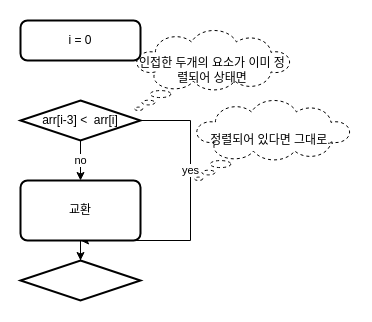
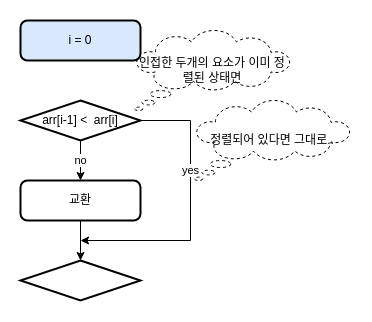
  <mxCell id="0" />
  <mxCell id="1" parent="0" />
- <mxCell id="2" value="인접한 두개의 요소가 이미 정렬되어 상태면" style="whiteSpace=wrap;html=1;shape=mxgraph.basic.cloud_callout;dashed=1;" vertex="1" parent="1"><mxGeometry x="134" y="30" width="156" height="80" as="geometry" /></mxCell>
- <mxCell id="3" value="i = 0" style="rounded=1;whiteSpace=wrap;html=1;absoluteArcSize=1;arcSize=14;strokeWidth=2;" parent="1" vertex="1"><mxGeometry x="20" y="20" width="120" height="40" as="geometry" /></mxCell>
+ <mxCell id="2" value="인접한 두개의 요소가 이미 정렬된 상태면" style="whiteSpace=wrap;html=1;shape=mxgraph.basic.cloud_callout;dashed=1;" vertex="1" parent="1"><mxGeometry x="134" y="30" width="156" height="80" as="geometry" /></mxCell>
+ <mxCell id="3" value="i = 0" style="rounded=1;whiteSpace=wrap;html=1;absoluteArcSize=1;arcSize=14;strokeWidth=2;fillColor=#dae8fc;" parent="1" vertex="1"><mxGeometry x="20" y="20" width="120" height="40" as="geometry" /></mxCell>
  <mxCell id="4" value="no" style="edgeStyle=orthogonalEdgeStyle;rounded=0;orthogonalLoop=1;jettySize=auto;html=1;" edge="1" parent="1" source="6" target="8"><mxGeometry relative="1" as="geometry" /></mxCell>
  <mxCell id="5" value="yes" style="edgeStyle=orthogonalEdgeStyle;rounded=0;orthogonalLoop=1;jettySize=auto;html=1;exitX=1;exitY=0.5;exitDx=0;exitDy=0;exitPerimeter=0;" edge="1" parent="1" source="6"><mxGeometry x="-0.286" relative="1" as="geometry"><mxPoint x="80" y="240" as="targetPoint" /><Array as="points"><mxPoint x="190" y="120" /><mxPoint x="190" y="240" /><mxPoint x="80" y="240" /></Array><mxPoint as="offset" /></mxGeometry></mxCell>
- <mxCell id="6" value="arr[i-3] &amp;lt;&amp;nbsp; arr[i]" style="strokeWidth=2;html=1;shape=mxgraph.flowchart.decision;whiteSpace=wrap;" vertex="1" parent="1"><mxGeometry x="20" y="100" width="120" height="40" as="geometry" /></mxCell>
+ <mxCell id="6" value="arr[i-1] &amp;lt;&amp;nbsp; arr[i]" style="strokeWidth=2;html=1;shape=mxgraph.flowchart.decision;whiteSpace=wrap;" vertex="1" parent="1"><mxGeometry x="20" y="100" width="120" height="40" as="geometry" /></mxCell>
  <mxCell id="7" value="" style="edgeStyle=orthogonalEdgeStyle;rounded=0;orthogonalLoop=1;jettySize=auto;html=1;" edge="1" parent="1" source="8" target="9"><mxGeometry relative="1" as="geometry" /></mxCell>
- <mxCell id="8" value="교환" style="rounded=1;whiteSpace=wrap;html=1;absoluteArcSize=1;arcSize=14;strokeWidth=2;" vertex="1" parent="1"><mxGeometry x="20" y="180" width="120" height="60" as="geometry" /></mxCell>
+ <mxCell id="8" value="교환" style="rounded=1;whiteSpace=wrap;html=1;absoluteArcSize=1;arcSize=14;strokeWidth=2;" vertex="1" parent="1"><mxGeometry x="20" y="180" width="120" height="40" as="geometry" /></mxCell>
  <mxCell id="9" value="" style="strokeWidth=2;html=1;shape=mxgraph.flowchart.decision;whiteSpace=wrap;" vertex="1" parent="1"><mxGeometry x="20" y="260" width="120" height="40" as="geometry" /></mxCell>
  <mxCell id="10" value="정렬되어 있다면 그대로.." style="whiteSpace=wrap;html=1;shape=mxgraph.basic.cloud_callout;dashed=1;" vertex="1" parent="1"><mxGeometry x="194" y="100" width="156" height="80" as="geometry" /></mxCell>
